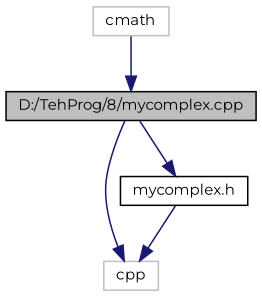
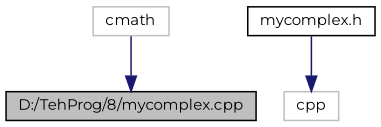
  digraph {
    fontname=Montserrat
    node [color=black fillcolor=white fontname=Montserrat fontsize=10 shape=record style=filled]
    edge [color=midnightblue fontname=Montserrat fontsize=10 labelfontname=Helvetica labelfontsize=10 style=solid]
    n1 [fillcolor=grey75 fontcolor=black height=0.2 label="D:/TehProg/8/mycomplex.cpp" width=0.4]
    n2 [color=grey75 height=0.2 label=cpp width=0.4]
    n3 [height=0.2 label="mycomplex.h" width=0.4]
    n4 [color=grey75 height=0.2 label=cmath width=0.4]
-   n1 -> n2
-   n1 -> n3
    n3 -> n2
    n4 -> n1
  }
